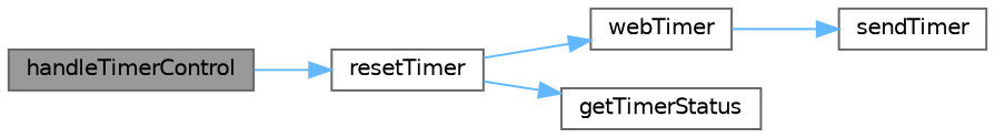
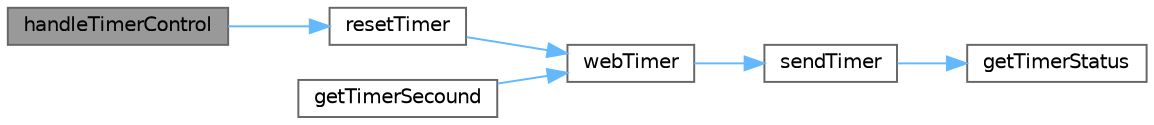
  digraph {
    rankdir=LR
    node [color=grey40 fillcolor=white fontname=Helvetica fontsize=10 shape=box style=filled]
    edge [color=steelblue1 fontname=Helvetica fontsize=10 labelfontname=Helvetica labelfontsize=10 style=solid]
    n1 [color=gray40 fillcolor=grey60 fontcolor=black height=0.2 label=handleTimerControl width=0.4]
    n2 [height=0.2 label=resetTimer width=0.4]
    n3 [height=0.2 label=webTimer width=0.4]
    n4 [height=0.2 label=sendTimer width=0.4]
    n5 [height=0.2 label=getTimerStatus width=0.4]
+   n6 [height=0.2 label=getTimerSecound width=0.4]
    n1 -> n2
    n2 -> n3
    n3 -> n4
-   n2 -> n5
+   n4 -> n5
+   n6 -> n3
  }
